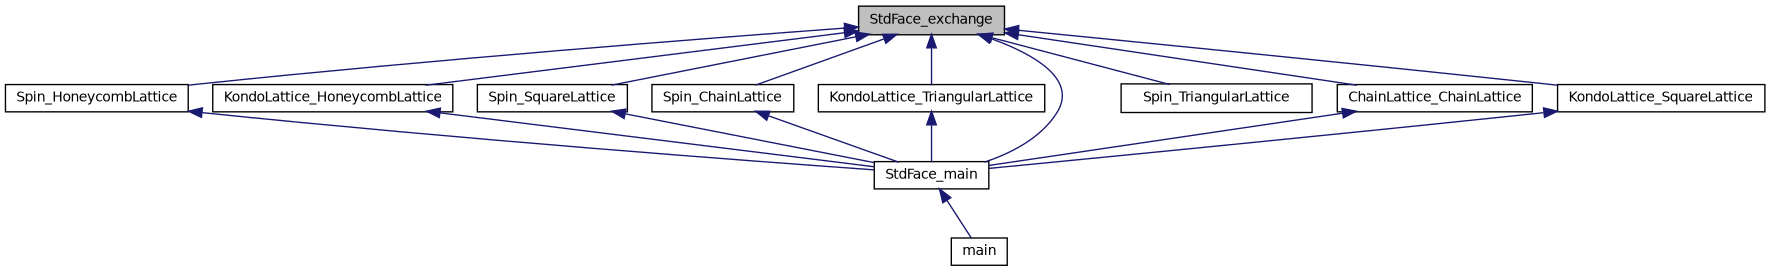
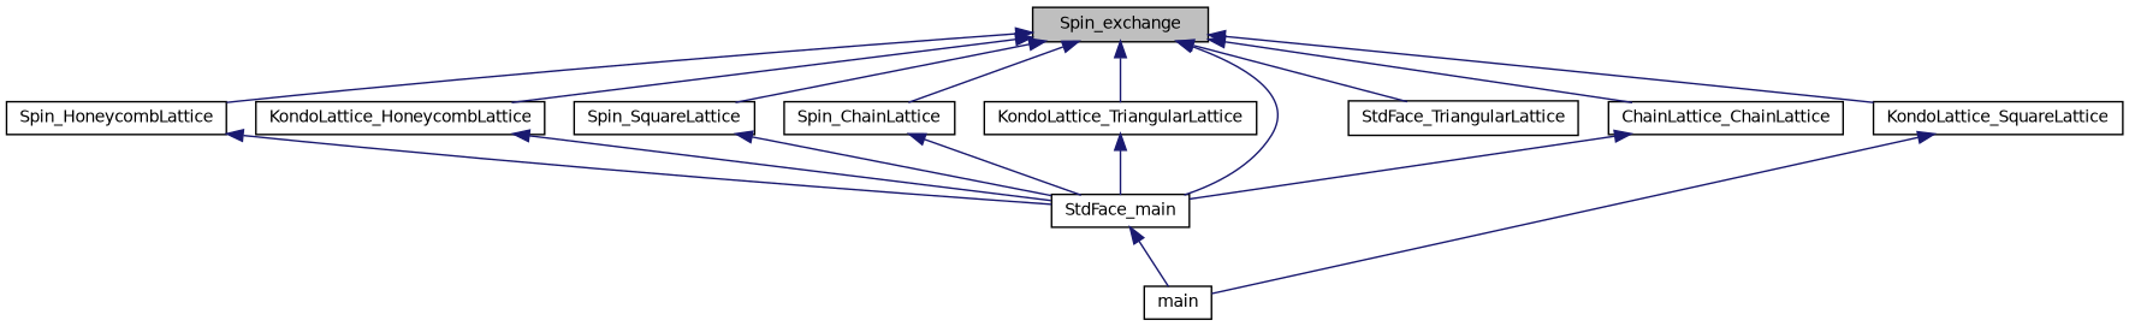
  digraph {
    rankdir=TB
    node [color=black fillcolor=white fontname=Helvetica fontsize=10 shape=record style=filled]
    edge [color=midnightblue dir=back fontname=Helvetica fontsize=10 labelfontname=Helvetica labelfontsize=10 style=solid]
-   n1 [fillcolor=grey75 fontcolor=black height=0.2 label=StdFace_exchange width=0.4]
+   n1 [fillcolor=grey75 fontcolor=black height=0.2 label=Spin_exchange width=0.4]
    n2 [height=0.2 label=Spin_ChainLattice width=0.4]
    n3 [height=0.2 label=ChainLattice_ChainLattice width=0.4]
    n4 [height=0.2 label=Spin_HoneycombLattice width=0.4]
    n5 [height=0.2 label=KondoLattice_HoneycombLattice width=0.4]
    n6 [height=0.2 label=Spin_SquareLattice width=0.4]
    n7 [height=0.2 label=KondoLattice_SquareLattice width=0.4]
-   n8 [height=0.2 label=Spin_TriangularLattice width=0.4]
+   n8 [height=0.2 label=StdFace_TriangularLattice width=0.4]
    n9 [height=0.2 label=KondoLattice_TriangularLattice width=0.4]
    n10 [height=0.2 label=StdFace_main width=0.4]
    n11 [height=0.2 label=main width=0.4]
    n1 -> n2
    n1 -> n3
    n1 -> n4
    n1 -> n5
    n1 -> n6
    n1 -> n7
    n1 -> n8
    n1 -> n9
    n1 -> n10
    n2 -> n10
    n3 -> n10
    n4 -> n10
    n5 -> n10
    n6 -> n10
-   n7 -> n10
+   n7 -> n11
    n9 -> n10
    n10 -> n11
  }
